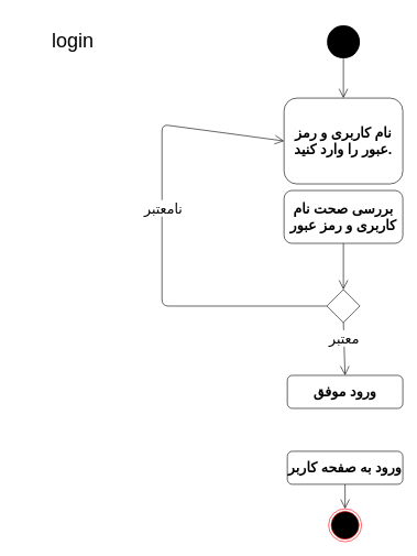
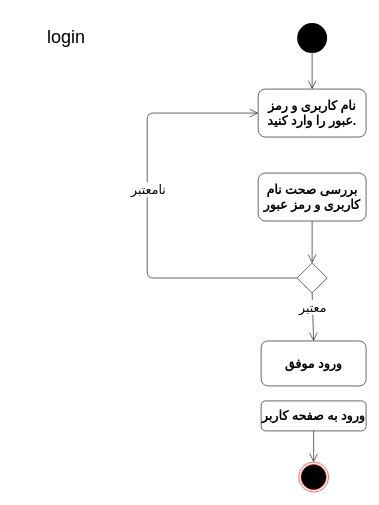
  <mxCell id="0" />
  <mxCell id="1" parent="0" />
  <mxCell id="2" value="" style="ellipse;fillColor=#000000;strokeColor=none;" parent="1" vertex="1"><mxGeometry x="495" y="38" width="50" height="50" as="geometry" /></mxCell>
- <mxCell id="3" value="نام کاربری و رمز عبور را وارد کنید." style="shape=rect;html=1;rounded=1;whiteSpace=wrap;align=center;fontSize=21;fontStyle=1" parent="1" vertex="1"><mxGeometry x="430" y="148" width="180" height="130" as="geometry" /></mxCell>
+ <mxCell id="3" value="نام کاربری و رمز عبور را وارد کنید." style="shape=rect;html=1;rounded=1;whiteSpace=wrap;align=center;fontSize=21;fontStyle=1" parent="1" vertex="1"><mxGeometry x="430" y="148" width="180" height="80" as="geometry" /></mxCell>
  <mxCell id="4" value="" style="endArrow=open;endFill=1;endSize=12;html=1;fontSize=21;exitX=0.5;exitY=1;exitDx=0;exitDy=0;entryX=0.5;entryY=0;entryDx=0;entryDy=0;" parent="1" source="2" target="3" edge="1"><mxGeometry width="160" relative="1" as="geometry"><mxPoint x="545" y="288" as="sourcePoint" /><mxPoint x="705" y="288" as="targetPoint" /></mxGeometry></mxCell>
  <mxCell id="5" value="بررسی صحت نام کاربری و رمز عبور" style="shape=rect;html=1;rounded=1;whiteSpace=wrap;align=center;fontSize=21;fontStyle=1" parent="1" vertex="1"><mxGeometry x="430" y="288" width="180" height="80" as="geometry" /></mxCell>
  <mxCell id="6" value="" style="rhombus;fontSize=21;" parent="1" vertex="1"><mxGeometry x="495" y="438" width="50" height="50" as="geometry" /></mxCell>
  <mxCell id="7" value="" style="endArrow=open;endFill=1;endSize=12;html=1;fontSize=21;exitX=0.5;exitY=1;exitDx=0;exitDy=0;entryX=0.5;entryY=0;entryDx=0;entryDy=0;" parent="1" source="5" target="6" edge="1"><mxGeometry width="160" relative="1" as="geometry"><mxPoint x="559" y="388" as="sourcePoint" /><mxPoint x="559" y="448" as="targetPoint" /></mxGeometry></mxCell>
  <mxCell id="8" value="" style="endArrow=open;endFill=1;endSize=12;html=1;fontSize=21;exitX=0;exitY=0.5;exitDx=0;exitDy=0;entryX=0;entryY=0.5;entryDx=0;entryDy=0;" parent="1" source="6" target="3" edge="1"><mxGeometry width="160" relative="1" as="geometry"><mxPoint x="215" y="378" as="sourcePoint" /><mxPoint x="265" y="328" as="targetPoint" /><Array as="points"><mxPoint x="245" y="463" /><mxPoint x="245" y="188" /></Array></mxGeometry></mxCell>
  <mxCell id="9" value="نامعتبر" style="edgeLabel;html=1;align=center;verticalAlign=middle;resizable=0;points=[];fontSize=21;" parent="8" vertex="1" connectable="0"><mxGeometry x="0.12" y="-2" relative="1" as="geometry"><mxPoint x="-1" as="offset" /></mxGeometry></mxCell>
  <mxCell id="10" value="" style="endArrow=open;endFill=1;endSize=12;html=1;fontSize=21;exitX=0.5;exitY=1;exitDx=0;exitDy=0;entryX=0.5;entryY=0;entryDx=0;entryDy=0;" parent="1" source="6" target="13" edge="1"><mxGeometry width="160" relative="1" as="geometry"><mxPoint x="520" y="508" as="sourcePoint" /><mxPoint x="520" y="558" as="targetPoint" /></mxGeometry></mxCell>
  <mxCell id="11" value="معتبر" style="edgeLabel;html=1;align=center;verticalAlign=middle;resizable=0;points=[];fontSize=21;" parent="10" vertex="1" connectable="0"><mxGeometry x="-0.4" relative="1" as="geometry"><mxPoint as="offset" /></mxGeometry></mxCell>
  <mxCell id="12" value="" style="ellipse;html=1;shape=endState;fillColor=#000000;strokeColor=#ff0000;fontSize=21;" parent="1" vertex="1"><mxGeometry x="497.5" y="770" width="50" height="50" as="geometry" /></mxCell>
- <mxCell id="13" value="ورود موفق" style="shape=rect;html=1;rounded=1;whiteSpace=wrap;align=center;fontSize=21;fontStyle=1" parent="1" vertex="1"><mxGeometry x="435" y="568" width="175" height="50" as="geometry" /></mxCell>
- <mxCell id="14" value="ورود به صفحه کاربر" style="shape=rect;html=1;rounded=1;whiteSpace=wrap;align=center;fontSize=21;fontStyle=1" parent="1" vertex="1"><mxGeometry x="435" y="683" width="175" height="50" as="geometry" /></mxCell>
+ <mxCell id="13" value="ورود موفق" style="shape=rect;html=1;rounded=1;whiteSpace=wrap;align=center;fontSize=21;fontStyle=1" parent="1" vertex="1"><mxGeometry x="435" y="568" width="175" height="75" as="geometry" /></mxCell>
+ <mxCell id="14" value="ورود به صفحه کاربر" style="shape=rect;html=1;rounded=1;whiteSpace=wrap;align=center;fontSize=21;fontStyle=1" parent="1" vertex="1"><mxGeometry x="435" y="668" width="175" height="50" as="geometry" /></mxCell>
  <mxCell id="15" value="" style="endArrow=open;endFill=1;endSize=12;html=1;fontSize=21;exitX=0.5;exitY=1;exitDx=0;exitDy=0;entryX=0.5;entryY=0;entryDx=0;entryDy=0;" parent="1" source="14" target="12" edge="1"><mxGeometry width="160" relative="1" as="geometry"><mxPoint x="735" y="720" as="sourcePoint" /><mxPoint x="735" y="770" as="targetPoint" /><Array as="points" /></mxGeometry></mxCell>
  <mxCell id="16" value="&lt;font style=&quot;font-size: 30px&quot;&gt;login&lt;/font&gt;" style="text;html=1;strokeColor=none;fillColor=none;align=center;verticalAlign=middle;whiteSpace=wrap;rounded=0;" vertex="1" parent="1"><mxGeometry x="20" y="20" width="180" height="80" as="geometry" /></mxCell>
